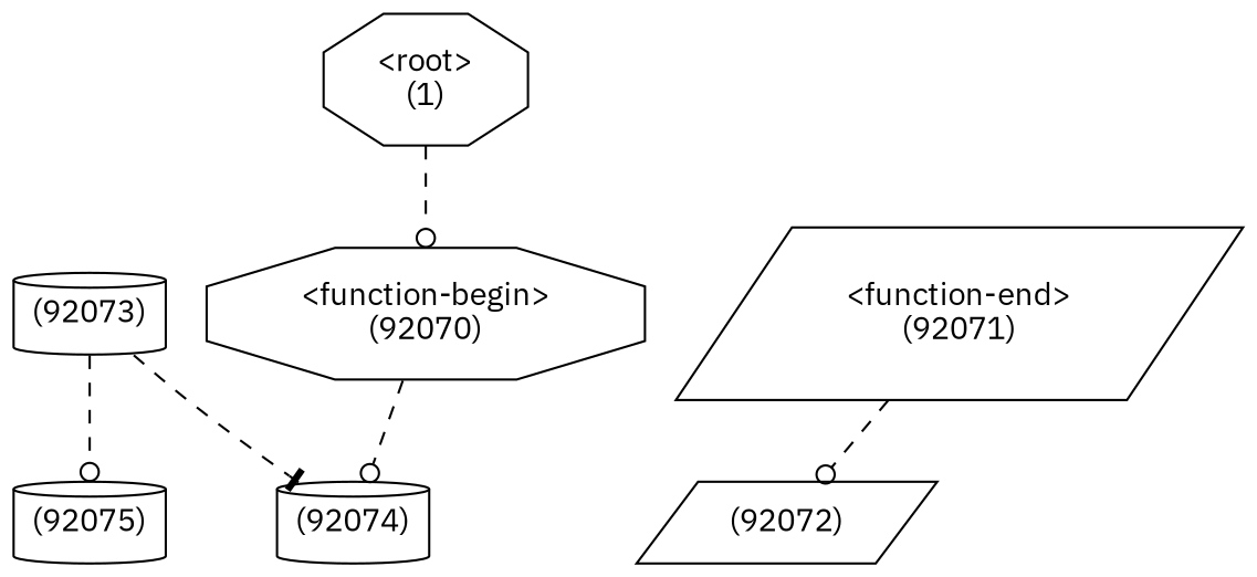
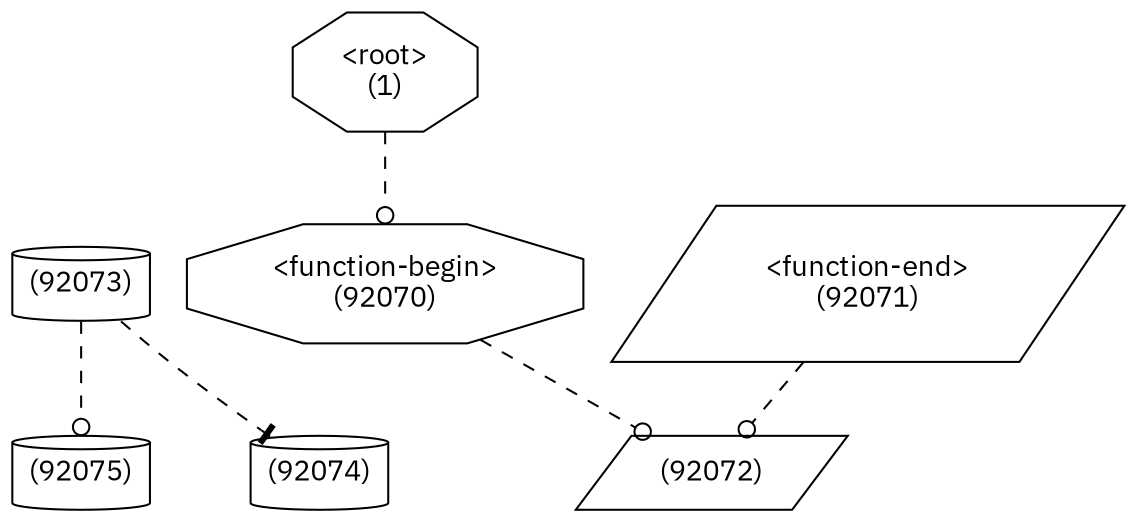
  digraph {
    fontname="IBM Plex Sans"
    node [fontname="IBM Plex Sans" shape=cylinder]
    edge [arrowhead=odot fontname="IBM Plex Sans" style=dashed]
    n1 [label="(92075)"]
    n2 [label="(92073)"]
    n3 [label="(92074)"]
    n4 [label="<function-begin>\n(92070)" shape=octagon]
    n5 [label="(92072)" shape=parallelogram]
    n6 [label="<function-end>\n(92071)" shape=parallelogram]
    n7 [label="<root>\n(1)" shape=octagon]
    n2 -> n1
    n2 -> n3 [arrowhead=tee]
-   n4 -> n3
+   n4 -> n5
    n6 -> n5
    n7 -> n4
  }
